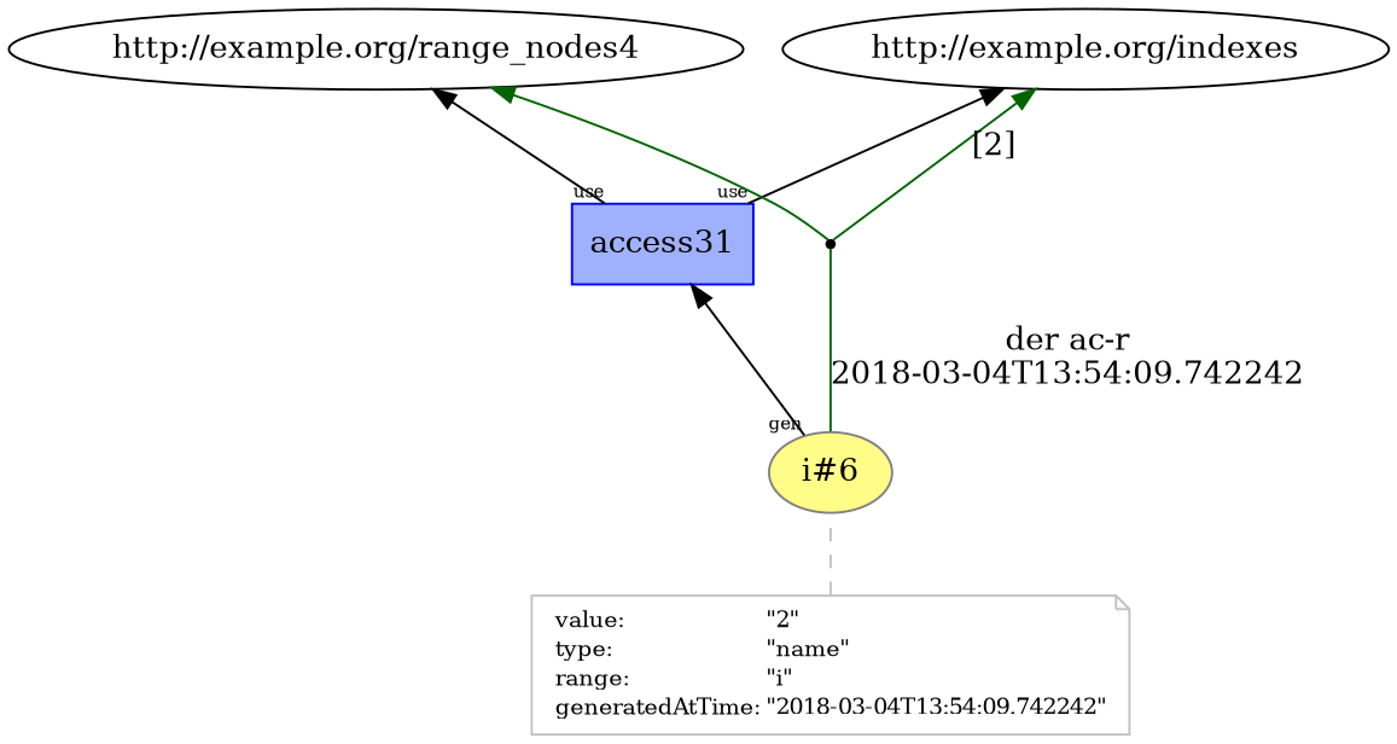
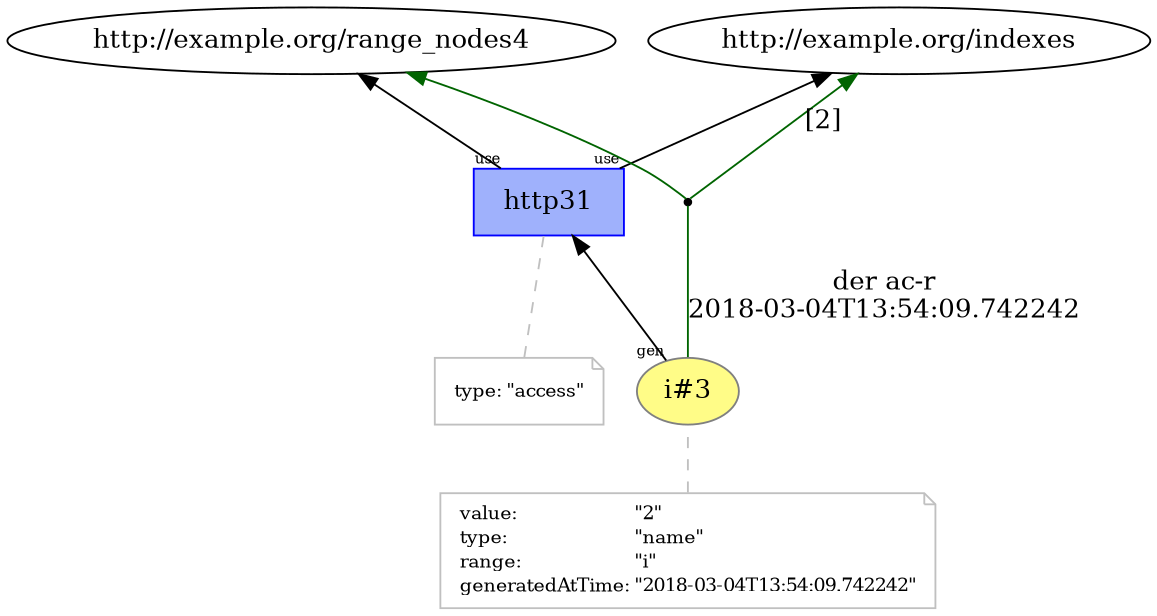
  digraph {
    rankdir=BT
-   n1 [color="#808080" fillcolor="#FFFC87" label="i#6" style=filled]
-   n2 [color="#0000FF" fillcolor="#9FB1FC" label=access31 shape=polygon sides=4 style=filled]
+   n1 [color="#808080" fillcolor="#FFFC87" label="i#3" style=filled]
+   n2 [color="#0000FF" fillcolor="#9FB1FC" label=http31 shape=polygon sides=4 style=filled]
    bn0 [shape=point]
    n4 [label="http://example.org/range_nodes4"]
    "http://example.org/indexes"
    n6 [color=gray fontcolor=black fontsize=10 label=<<TABLE cellpadding="0" border="0"> 	<TR> 	    <TD align="left">value:</TD> 	    <TD align="left">&quot;2&quot;</TD> 	</TR> 	<TR> 	    <TD align="left">type:</TD> 	    <TD align="left">&quot;name&quot;</TD> 	</TR> 	<TR> 	    <TD align="left">range:</TD> 	    <TD align="left">&quot;i&quot;</TD> 	</TR> 	<TR> 	    <TD align="left">generatedAtTime:</TD> 	    <TD align="left">&quot;2018-03-04T13:54:09.742242&quot;</TD> 	</TR> </TABLE>> shape=note]
+   n7 [color=gray fontcolor=black fontsize=10 label=<<TABLE cellpadding="0" border="0"> 	<TR> 	    <TD align="left">type:</TD> 	    <TD align="left">&quot;access&quot;</TD> 	</TR> </TABLE>> shape=note]
    n1 -> n2 [labelangle=60.0 labeldistance=1.5 labelfontsize=8 rotation=20 taillabel=gen]
    n1 -> bn0 [arrowhead=none color=darkgreen label="der ac-r\n2018-03-04T13:54:09.742242"]
    n2 -> n4 [labelangle=60.0 labeldistance=1.5 labelfontsize=8 rotation=20 taillabel=use]
    n2 -> "http://example.org/indexes" [labelangle=60.0 labeldistance=1.5 labelfontsize=8 rotation=20 taillabel=use]
    bn0 -> n4 [color=darkgreen]
    bn0 -> "http://example.org/indexes" [color=darkgreen label="[2]" labelangle=60.0 labeldistance=1.5 labelfontsize=8 rotation=20]
    n6 -> n1 [arrowhead=none color=gray style=dashed]
+   n7 -> n2 [arrowhead=none color=gray style=dashed]
  }
